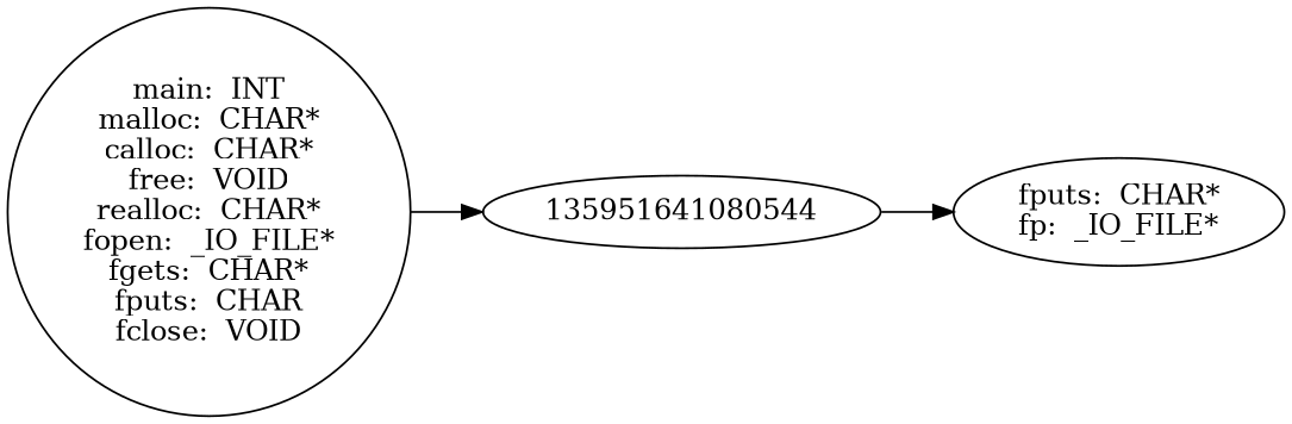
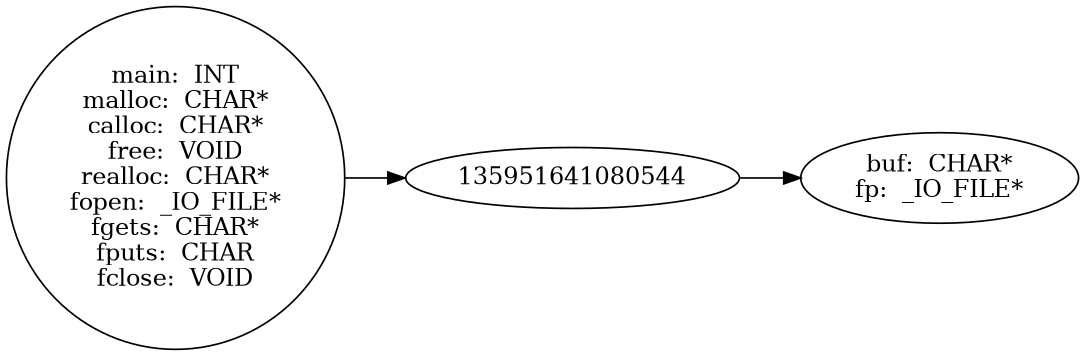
  digraph {
    rankdir=LR
    n1 [label="main:  INT\nmalloc:  CHAR*\ncalloc:  CHAR*\nfree:  VOID\nrealloc:  CHAR*\nfopen:  _IO_FILE*\nfgets:  CHAR*\nfputs:  CHAR\nfclose:  VOID"]
    135951641080544
-   n3 [label="fputs:  CHAR*\nfp:  _IO_FILE*"]
+   n3 [label="buf:  CHAR*\nfp:  _IO_FILE*"]
    n1 -> 135951641080544
    135951641080544 -> n3
  }
